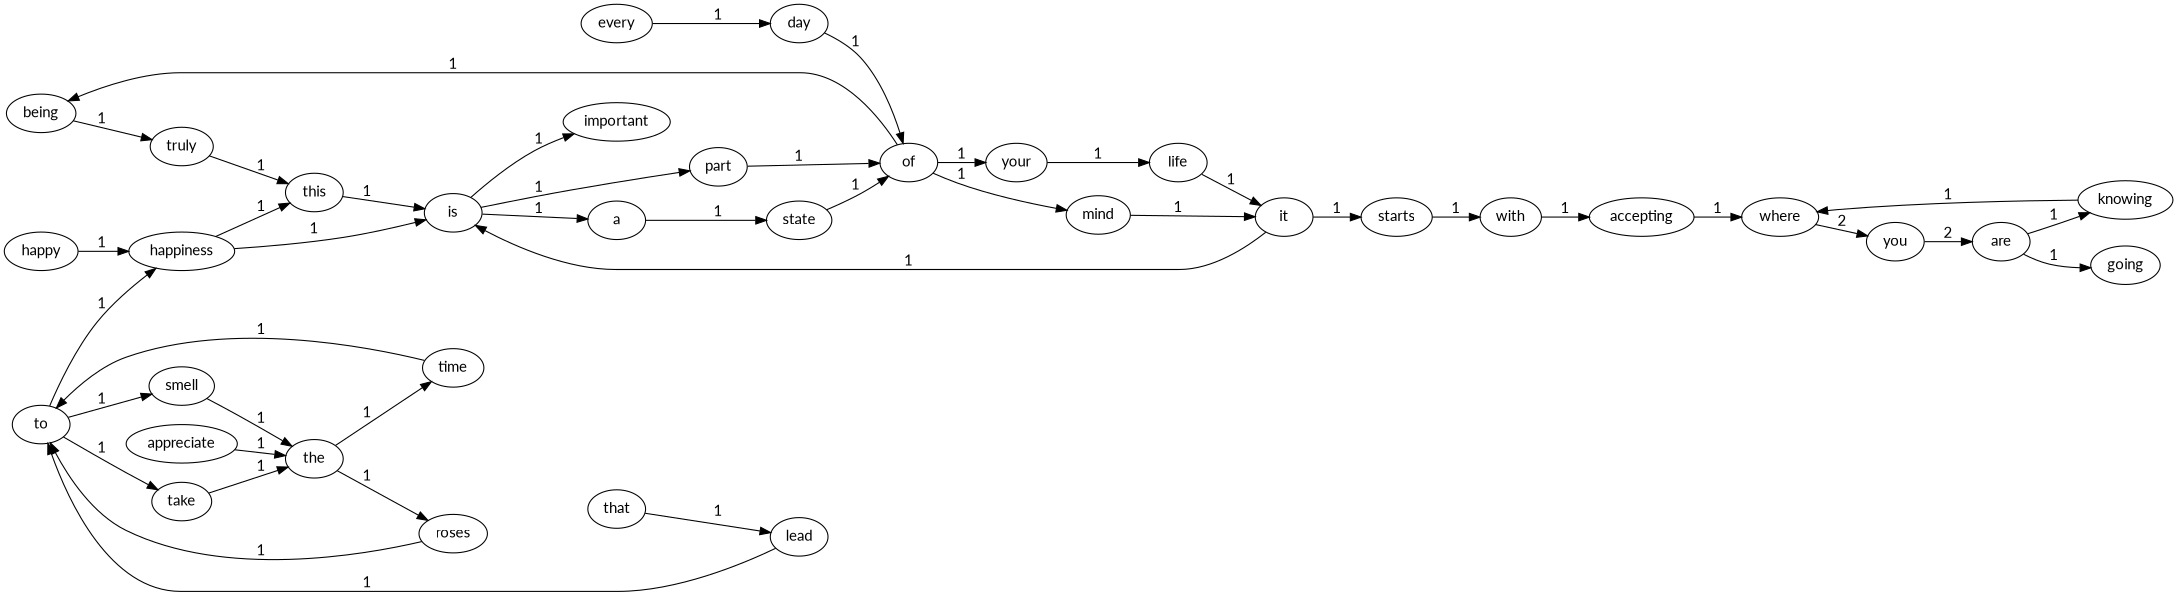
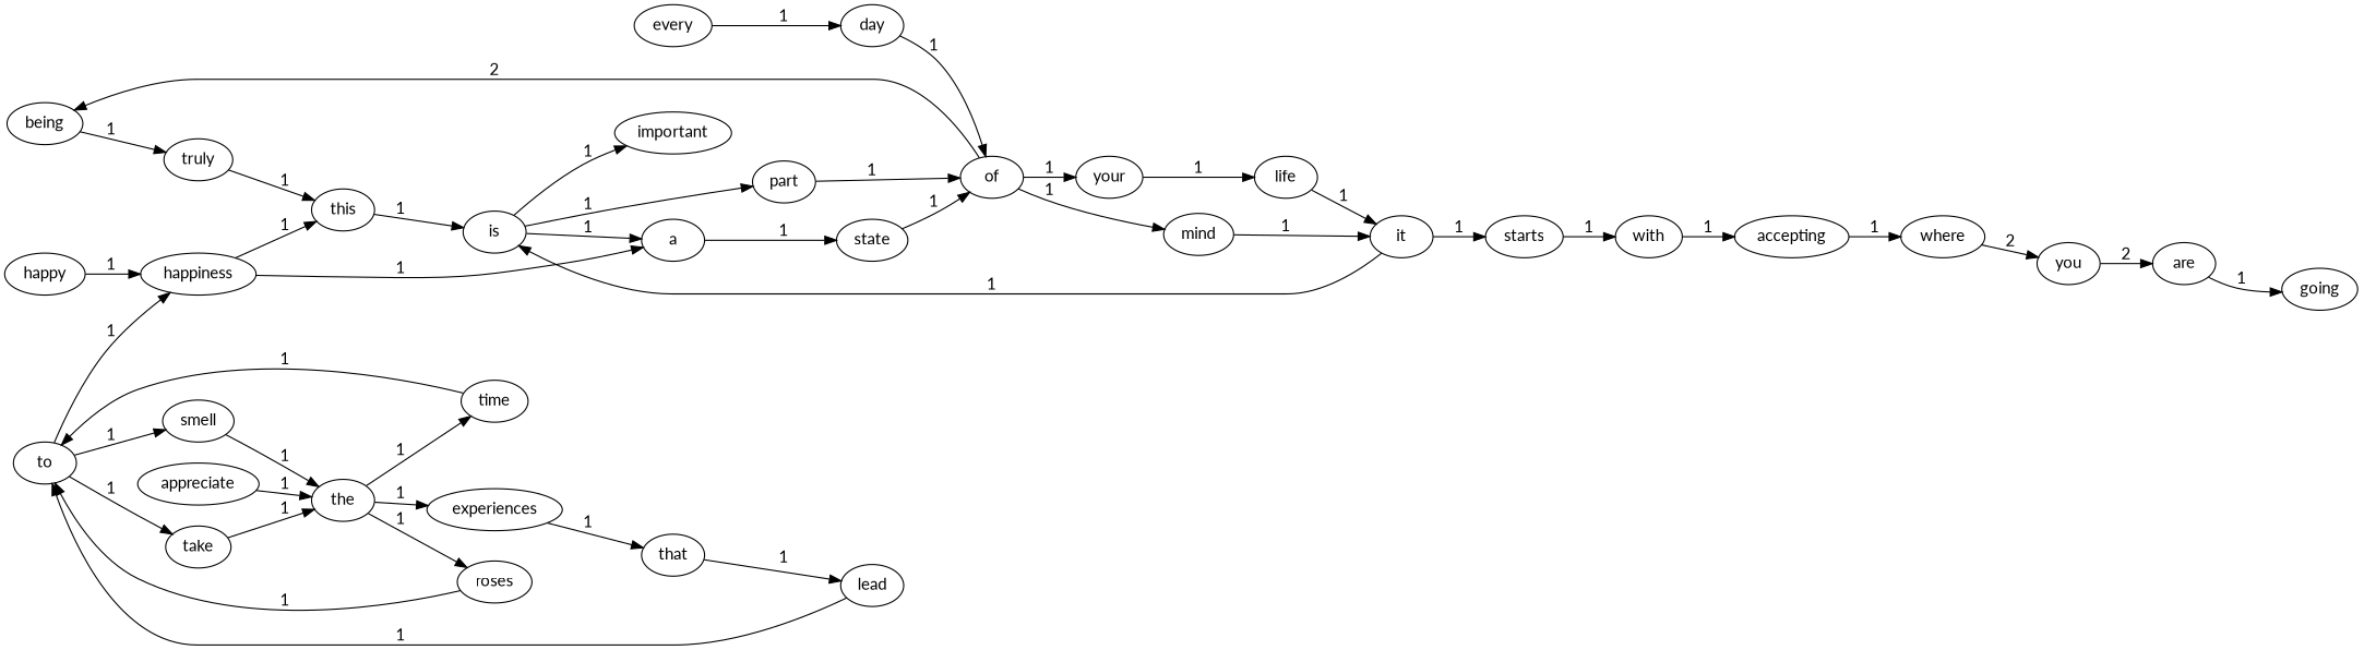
  digraph {
    fontname=Lato
    rankdir=LR
    node [fontname=Lato]
    edge [fontname=Lato]
    being
    truly
    this
    happy
    happiness
    a
    state
    of
    mind
    your
    to
    take
    smell
    the
    appreciate
    is
    time
    roses
+   experiences
    part
    important
    that
    it
    starts
    with
    day
    life
    are
    going
-   knowing
    where
    you
    accepting
    every
    lead
    being -> truly [label=1]
    truly -> this [label=1]
    this -> is [label=1]
    happy -> happiness [label=1]
    happiness -> this [label=1]
-   happiness -> is [label=1]
+   happiness -> a [label=1]
    a -> state [label=1]
    state -> of [label=1]
-   of -> being [label=1]
+   of -> being [label=2]
    of -> mind [label=1]
    of -> your [label=1]
    mind -> it [label=1]
    your -> life [label=1]
    to -> happiness [label=1]
    to -> take [label=1]
    to -> smell [label=1]
    take -> the [label=1]
    smell -> the [label=1]
    the -> time [label=1]
    the -> roses [label=1]
+   the -> experiences [label=1]
    appreciate -> the [label=1]
    is -> a [label=1]
    is -> part [label=1]
    is -> important [label=1]
    time -> to [label=1]
    roses -> to [label=1]
+   experiences -> that [label=1]
    part -> of [label=1]
    that -> lead [label=1]
    it -> is [label=1]
    it -> starts [label=1]
    starts -> with [label=1]
    with -> accepting [label=1]
    day -> of [label=1]
    life -> it [label=1]
    are -> going [label=1]
-   are -> knowing [label=1]
-   knowing -> where [label=1]
    where -> you [label=2]
    you -> are [label=2]
    accepting -> where [label=1]
    every -> day [label=1]
    lead -> to [label=1]
  }
